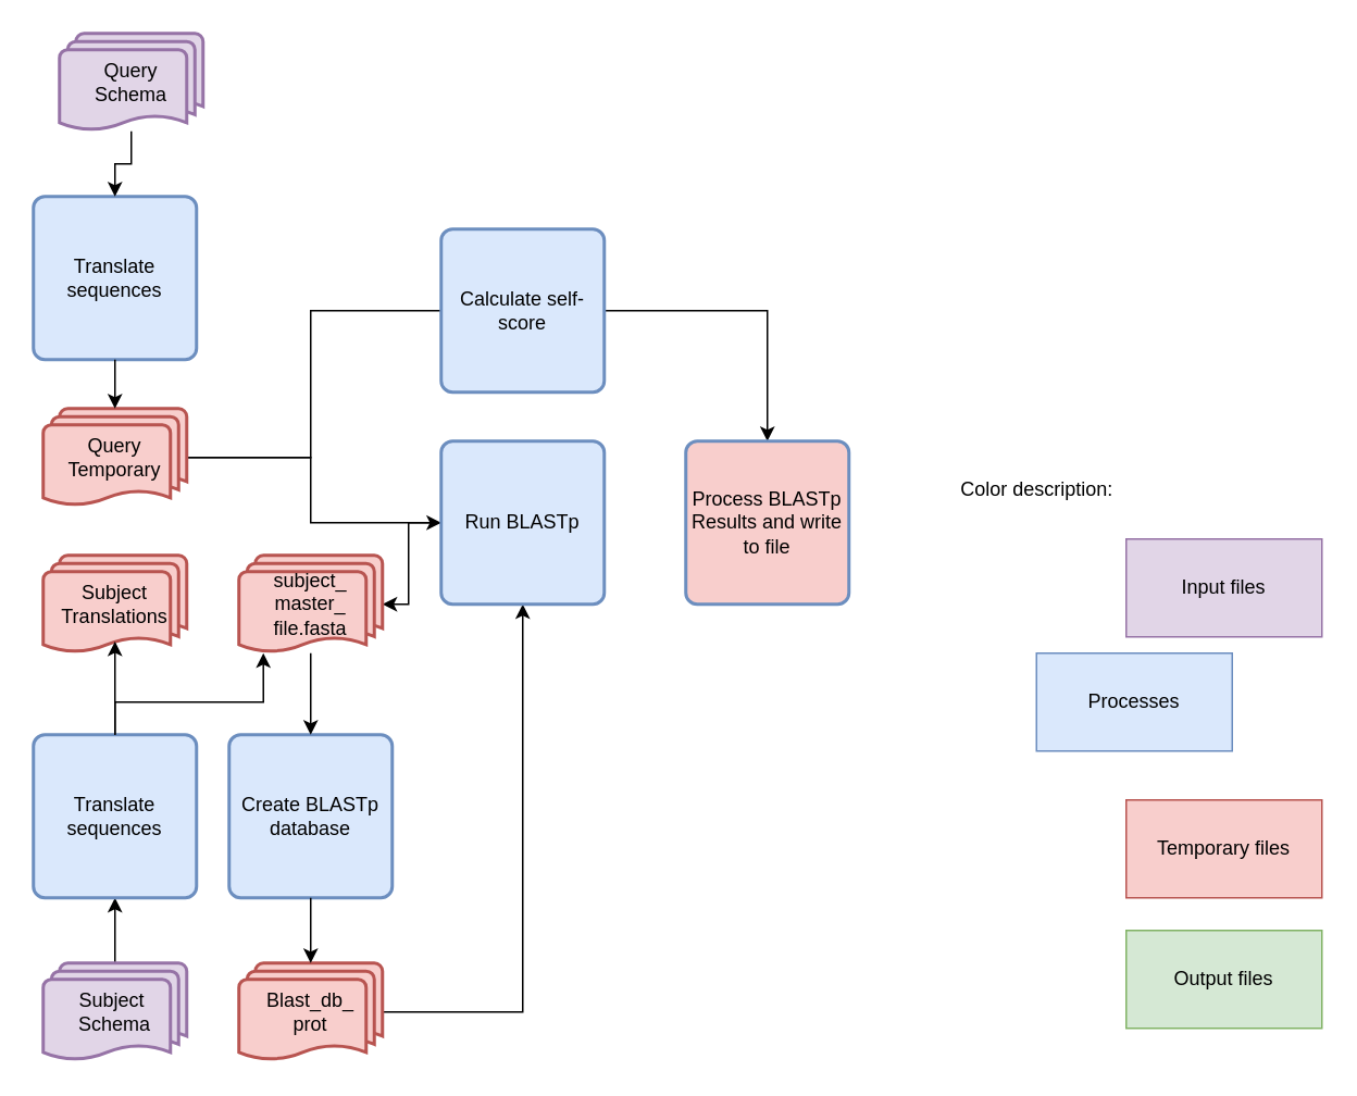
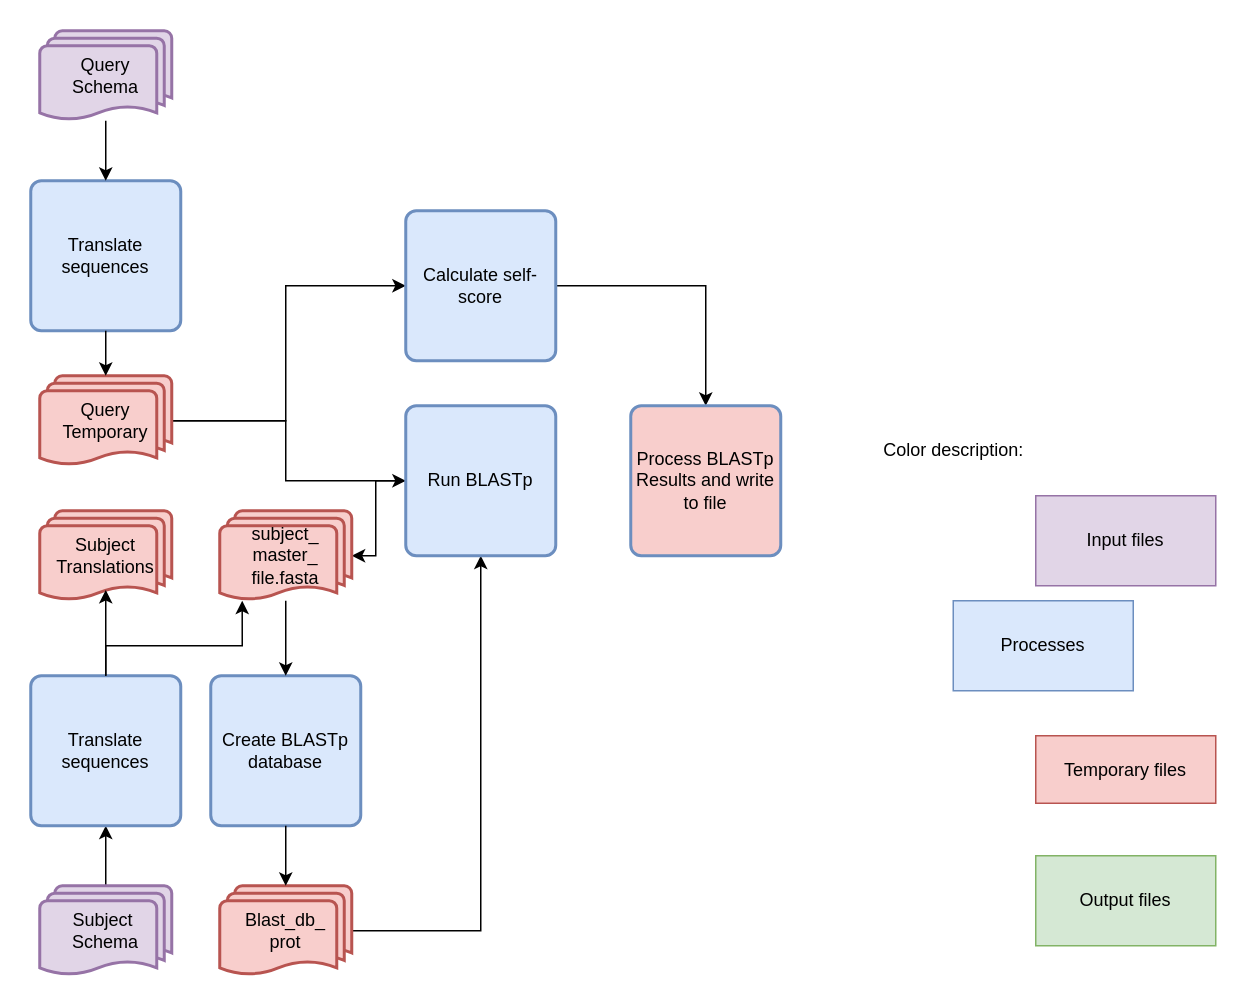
  <mxCell id="0" />
  <mxCell id="1" parent="0" />
  <mxCell id="2" value="Translate sequences" style="rounded=1;whiteSpace=wrap;html=1;absoluteArcSize=1;arcSize=14;strokeWidth=2;fillColor=#dae8fc;strokeColor=#6c8ebf;" parent="1" vertex="1"><mxGeometry x="20" y="120" width="100" height="100" as="geometry" /></mxCell>
  <mxCell id="3" style="edgeStyle=orthogonalEdgeStyle;rounded=0;orthogonalLoop=1;jettySize=auto;html=1;entryX=0.5;entryY=0;entryDx=0;entryDy=0;" parent="1" source="4" target="2" edge="1"><mxGeometry relative="1" as="geometry" /></mxCell>
- <mxCell id="4" value="Query&lt;div&gt;Schema&lt;/div&gt;" style="strokeWidth=2;html=1;shape=mxgraph.flowchart.multi-document;whiteSpace=wrap;fillColor=#e1d5e7;strokeColor=#9673a6;" parent="1" vertex="1"><mxGeometry x="36" y="20" width="88" height="60" as="geometry" /></mxCell>
+ <mxCell id="4" value="Query&lt;div&gt;Schema&lt;/div&gt;" style="strokeWidth=2;html=1;shape=mxgraph.flowchart.multi-document;whiteSpace=wrap;fillColor=#e1d5e7;strokeColor=#9673a6;" parent="1" vertex="1"><mxGeometry x="26" y="20" width="88" height="60" as="geometry" /></mxCell>
  <mxCell id="5" style="edgeStyle=orthogonalEdgeStyle;rounded=0;orthogonalLoop=1;jettySize=auto;html=1;entryX=0.5;entryY=1;entryDx=0;entryDy=0;" parent="1" source="6" target="19" edge="1"><mxGeometry relative="1" as="geometry" /></mxCell>
  <mxCell id="6" value="Subject&amp;nbsp;&lt;div&gt;Schema&lt;/div&gt;" style="strokeWidth=2;html=1;shape=mxgraph.flowchart.multi-document;whiteSpace=wrap;fillColor=#e1d5e7;strokeColor=#9673a6;" parent="1" vertex="1"><mxGeometry x="26" y="590" width="88" height="60" as="geometry" /></mxCell>
  <mxCell id="7" style="edgeStyle=orthogonalEdgeStyle;rounded=0;orthogonalLoop=1;jettySize=auto;html=1;entryX=0;entryY=0.5;entryDx=0;entryDy=0;" parent="1" source="9" target="17" edge="1"><mxGeometry relative="1" as="geometry"><Array as="points"><mxPoint x="190" y="280" /><mxPoint x="190" y="320" /></Array></mxGeometry></mxCell>
- <mxCell id="8" style="edgeStyle=orthogonalEdgeStyle;rounded=0;orthogonalLoop=1;jettySize=auto;html=1;entryX=0;entryY=0.5;entryDx=0;entryDy=0;endArrow=none;" edge="1" parent="1" source="9" target="12"><mxGeometry relative="1" as="geometry"><Array as="points"><mxPoint x="190" y="280" /><mxPoint x="190" y="190" /></Array></mxGeometry></mxCell>
+ <mxCell id="8" style="edgeStyle=orthogonalEdgeStyle;rounded=0;orthogonalLoop=1;jettySize=auto;html=1;entryX=0;entryY=0.5;entryDx=0;entryDy=0;" edge="1" parent="1" source="9" target="12"><mxGeometry relative="1" as="geometry"><Array as="points"><mxPoint x="190" y="280" /><mxPoint x="190" y="190" /></Array></mxGeometry></mxCell>
  <mxCell id="9" value="Query Temporary" style="strokeWidth=2;html=1;shape=mxgraph.flowchart.multi-document;whiteSpace=wrap;fillColor=#f8cecc;strokeColor=#b85450;" parent="1" vertex="1"><mxGeometry x="26" y="250" width="88" height="60" as="geometry" /></mxCell>
  <mxCell id="10" value="Subject Translations" style="strokeWidth=2;html=1;shape=mxgraph.flowchart.multi-document;whiteSpace=wrap;fillColor=#f8cecc;strokeColor=#b85450;" parent="1" vertex="1"><mxGeometry x="26" y="340" width="88" height="60" as="geometry" /></mxCell>
  <mxCell id="11" style="edgeStyle=orthogonalEdgeStyle;rounded=0;orthogonalLoop=1;jettySize=auto;html=1;entryX=0.5;entryY=0;entryDx=0;entryDy=0;" edge="1" parent="1" source="12" target="18"><mxGeometry relative="1" as="geometry" /></mxCell>
  <mxCell id="12" value="Calculate self-score" style="rounded=1;whiteSpace=wrap;html=1;absoluteArcSize=1;arcSize=14;strokeWidth=2;fillColor=#dae8fc;strokeColor=#6c8ebf;" parent="1" vertex="1"><mxGeometry x="270" y="140" width="100" height="100" as="geometry" /></mxCell>
  <mxCell id="13" value="Create BLASTp database" style="rounded=1;whiteSpace=wrap;html=1;absoluteArcSize=1;arcSize=14;strokeWidth=2;fillColor=#dae8fc;strokeColor=#6c8ebf;" parent="1" vertex="1"><mxGeometry x="140" y="450" width="100" height="100" as="geometry" /></mxCell>
  <mxCell id="14" style="edgeStyle=orthogonalEdgeStyle;rounded=0;orthogonalLoop=1;jettySize=auto;html=1;entryX=0.5;entryY=1;entryDx=0;entryDy=0;" parent="1" source="15" target="17" edge="1"><mxGeometry relative="1" as="geometry" /></mxCell>
  <mxCell id="15" value="Blast_db_&lt;div&gt;prot&lt;/div&gt;" style="strokeWidth=2;html=1;shape=mxgraph.flowchart.multi-document;whiteSpace=wrap;fillColor=#f8cecc;strokeColor=#b85450;" parent="1" vertex="1"><mxGeometry x="146" y="590" width="88" height="60" as="geometry" /></mxCell>
  <mxCell id="16" style="edgeStyle=orthogonalEdgeStyle;rounded=0;orthogonalLoop=1;jettySize=auto;html=1;" parent="1" source="17" target="29" edge="1"><mxGeometry relative="1" as="geometry" /></mxCell>
  <mxCell id="17" value="Run BLASTp" style="rounded=1;whiteSpace=wrap;html=1;absoluteArcSize=1;arcSize=14;strokeWidth=2;fillColor=#dae8fc;strokeColor=#6c8ebf;" parent="1" vertex="1"><mxGeometry x="270" y="270" width="100" height="100" as="geometry" /></mxCell>
  <mxCell id="18" value="Process BLASTp Results and write to file" style="rounded=1;whiteSpace=wrap;html=1;absoluteArcSize=1;arcSize=14;strokeWidth=2;fillColor=#f8cecc;strokeColor=#6c8ebf;" parent="1" vertex="1"><mxGeometry x="420" y="270" width="100" height="100" as="geometry" /></mxCell>
  <mxCell id="19" value="Translate sequences" style="rounded=1;whiteSpace=wrap;html=1;absoluteArcSize=1;arcSize=14;strokeWidth=2;fillColor=#dae8fc;strokeColor=#6c8ebf;" parent="1" vertex="1"><mxGeometry x="20" y="450" width="100" height="100" as="geometry" /></mxCell>
  <mxCell id="20" style="edgeStyle=orthogonalEdgeStyle;rounded=0;orthogonalLoop=1;jettySize=auto;html=1;entryX=0.5;entryY=0;entryDx=0;entryDy=0;entryPerimeter=0;" parent="1" source="2" target="9" edge="1"><mxGeometry relative="1" as="geometry" /></mxCell>
  <mxCell id="21" style="edgeStyle=orthogonalEdgeStyle;rounded=0;orthogonalLoop=1;jettySize=auto;html=1;entryX=0.5;entryY=0.88;entryDx=0;entryDy=0;entryPerimeter=0;" parent="1" source="19" target="10" edge="1"><mxGeometry relative="1" as="geometry" /></mxCell>
  <mxCell id="22" style="edgeStyle=orthogonalEdgeStyle;rounded=0;orthogonalLoop=1;jettySize=auto;html=1;entryX=0.5;entryY=0;entryDx=0;entryDy=0;entryPerimeter=0;" parent="1" source="13" target="15" edge="1"><mxGeometry relative="1" as="geometry" /></mxCell>
  <mxCell id="23" value="Processes" style="rounded=0;whiteSpace=wrap;html=1;fillColor=#dae8fc;strokeColor=#6c8ebf;" parent="1" vertex="1"><mxGeometry x="635" y="400" width="120" height="60" as="geometry" /></mxCell>
- <mxCell id="24" value="Temporary files" style="rounded=0;whiteSpace=wrap;html=1;fillColor=#f8cecc;strokeColor=#b85450;" parent="1" vertex="1"><mxGeometry x="690" y="490" width="120" height="60" as="geometry" /></mxCell>
+ <mxCell id="24" value="Temporary files" style="rounded=0;whiteSpace=wrap;html=1;fillColor=#f8cecc;strokeColor=#b85450;" parent="1" vertex="1"><mxGeometry x="690" y="490" width="120" height="45" as="geometry" /></mxCell>
  <mxCell id="25" value="Input files" style="rounded=0;whiteSpace=wrap;html=1;fillColor=#e1d5e7;strokeColor=#9673a6;" parent="1" vertex="1"><mxGeometry x="690" y="330" width="120" height="60" as="geometry" /></mxCell>
  <mxCell id="26" value="Output files" style="rounded=0;whiteSpace=wrap;html=1;fillColor=#d5e8d4;strokeColor=#82b366;" parent="1" vertex="1"><mxGeometry x="690" y="570" width="120" height="60" as="geometry" /></mxCell>
  <mxCell id="27" value="Color description:" style="text;html=1;align=center;verticalAlign=middle;resizable=0;points=[];autosize=1;strokeColor=none;fillColor=none;" parent="1" vertex="1"><mxGeometry x="580" y="285" width="110" height="30" as="geometry" /></mxCell>
  <mxCell id="28" style="edgeStyle=orthogonalEdgeStyle;rounded=0;orthogonalLoop=1;jettySize=auto;html=1;entryX=0.5;entryY=0;entryDx=0;entryDy=0;" parent="1" source="29" target="13" edge="1"><mxGeometry relative="1" as="geometry" /></mxCell>
  <mxCell id="29" value="subject_&lt;div&gt;master_&lt;/div&gt;&lt;div&gt;file.fasta&lt;/div&gt;" style="strokeWidth=2;html=1;shape=mxgraph.flowchart.multi-document;whiteSpace=wrap;fillColor=#f8cecc;strokeColor=#b85450;" parent="1" vertex="1"><mxGeometry x="146" y="340" width="88" height="60" as="geometry" /></mxCell>
  <mxCell id="30" style="edgeStyle=orthogonalEdgeStyle;rounded=0;orthogonalLoop=1;jettySize=auto;html=1;entryX=0.17;entryY=1;entryDx=0;entryDy=0;entryPerimeter=0;" parent="1" source="19" target="29" edge="1"><mxGeometry relative="1" as="geometry"><Array as="points"><mxPoint x="70" y="430" /><mxPoint x="161" y="430" /></Array></mxGeometry></mxCell>
